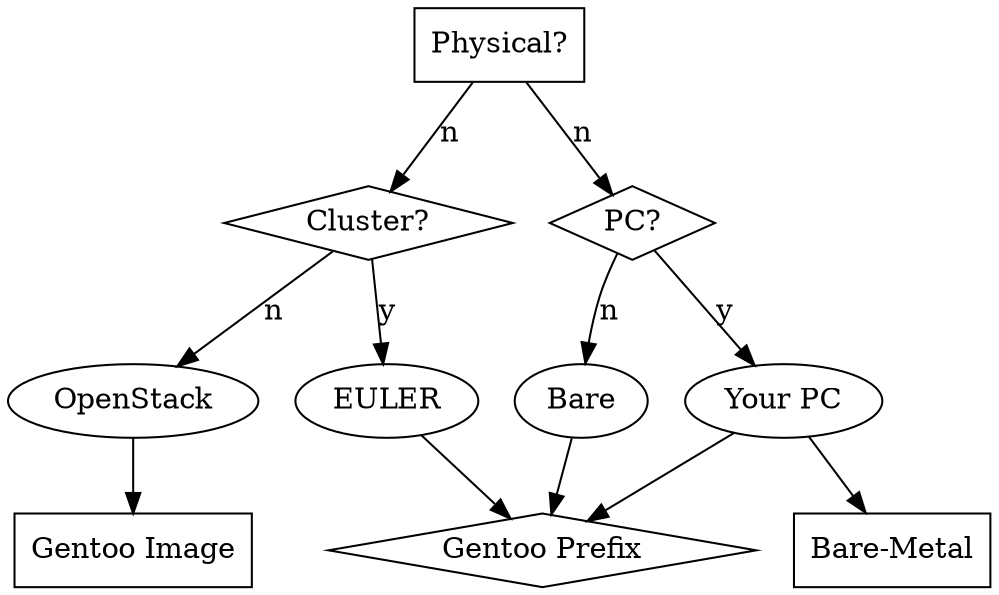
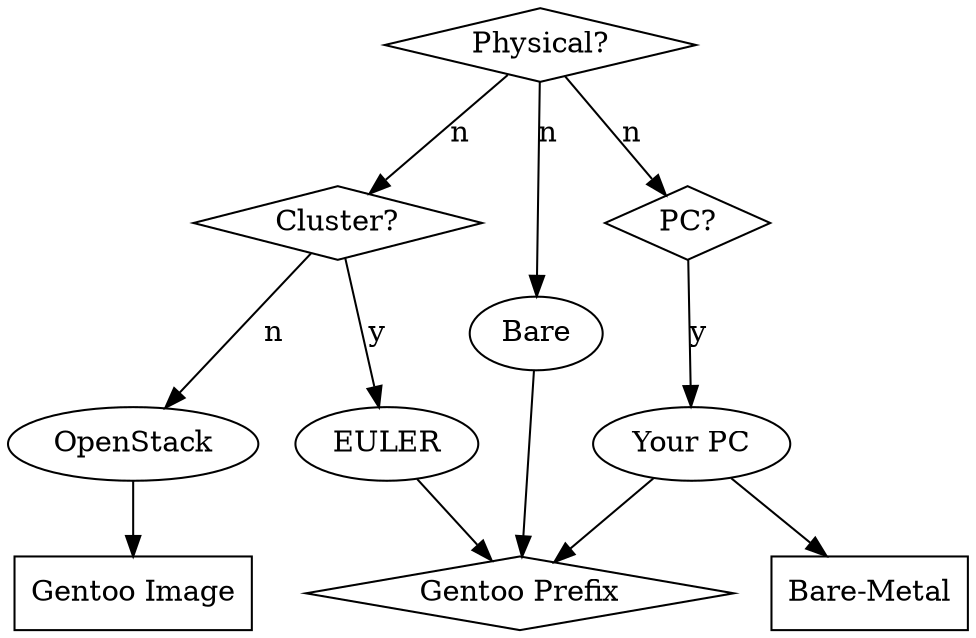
  digraph {
    node [shape=diamond]
-   n1 [label="Physical?" shape=box]
+   n1 [label="Physical?"]
    n2 [label="Cluster?"]
    n3 [label="PC?"]
    n4 [label=EULER shape=ellipse]
    n5 [label=OpenStack shape=ellipse]
    n6 [label="Your PC" shape=ellipse]
    n7 [label=Bare shape=ellipse]
    n8 [label="Gentoo Prefix"]
    n9 [label="Gentoo Image" shape=rectangle]
    n10 [label="Bare-Metal" shape=rectangle]
    n1 -> n2 [label=n]
    n1 -> n3 [label=n]
    n2 -> n4 [label=y]
    n2 -> n5 [label=n]
    n3 -> n6 [label=y]
-   n3 -> n7 [label=n]
+   n1 -> n7 [label=n]
    n4 -> n8
    n5 -> n9
    n6 -> n8
    n6 -> n10
    n7 -> n8
  }
